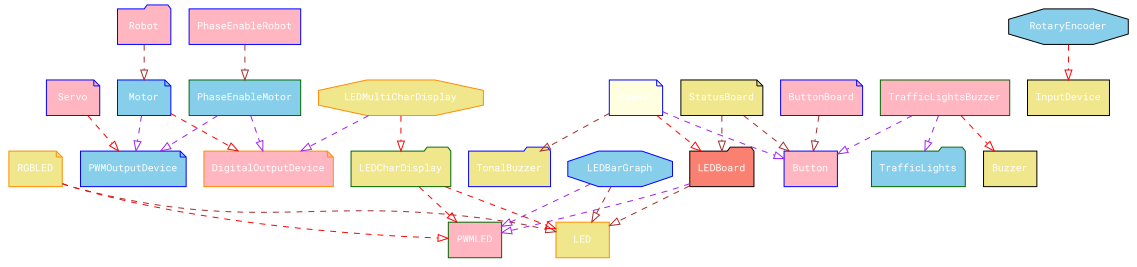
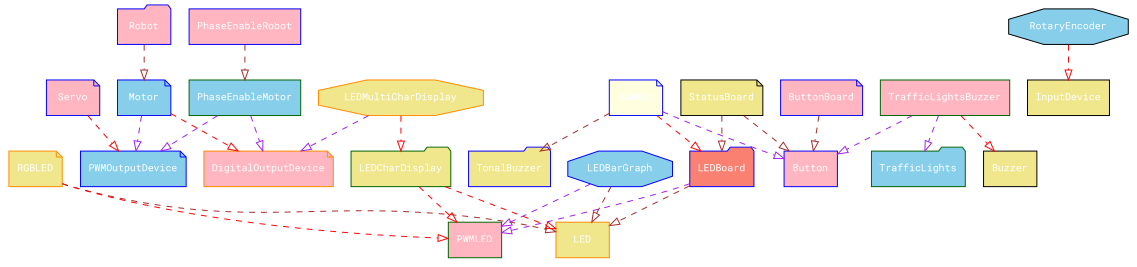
  digraph {
    rankdir=TB
    fontname="Roboto Mono"
    node [color=blue fontcolor="#ffffff" fontname="Roboto Mono" fontsize=10 shape=note style=filled fillcolor=khaki]
    edge [arrowhead=onormal style=dashed color=brown fontname="Roboto Mono"]
    RGBLED [color=darkorange]
    LED [color=darkorange shape=box]
    PWMLED [color=darkgreen shape=box fillcolor=lightpink]
-   LEDBoard [color=black shape=folder fillcolor=salmon]
+   LEDBoard [shape=folder fillcolor=salmon]
    LEDBarGraph [shape=octagon fillcolor=skyblue]
    LEDCharDisplay [color=darkgreen shape=folder]
    LEDMultiCharDisplay [color=darkorange shape=octagon]
    DigitalOutputDevice [color=darkorange fillcolor=lightpink]
    ButtonBoard [fillcolor=lightpink]
    Button [shape=box fillcolor=lightpink]
    TrafficLightsBuzzer [color=darkgreen shape=box fillcolor=lightpink]
    TrafficLights [color=darkgreen shape=folder fillcolor=skyblue]
    Buzzer [color=black shape=box]
    StatusBoard [color=black]
    JamHat [fillcolor=lightyellow]
    TonalBuzzer [shape=folder]
    Robot [shape=folder fillcolor=lightpink]
    Motor [fillcolor=skyblue]
    PWMOutputDevice [fillcolor=skyblue]
    PhaseEnableRobot [shape=box fillcolor=lightpink]
    PhaseEnableMotor [color=darkgreen shape=box fillcolor=skyblue]
    Servo [fillcolor=lightpink]
    RotaryEncoder [color=black shape=octagon fillcolor=skyblue]
    InputDevice [color=black shape=box]
    RGBLED -> LED
    RGBLED -> PWMLED [color=red]
    LEDBoard -> LED
    LEDBoard -> PWMLED [color=purple]
    LEDBarGraph -> LED
    LEDBarGraph -> PWMLED [color=purple]
    LEDCharDisplay -> LED [color=red]
    LEDCharDisplay -> PWMLED [color=red]
    LEDMultiCharDisplay -> LEDCharDisplay [color=red]
    LEDMultiCharDisplay -> DigitalOutputDevice [color=purple]
    ButtonBoard -> Button
    TrafficLightsBuzzer -> Button [color=purple]
    TrafficLightsBuzzer -> TrafficLights [color=purple]
    TrafficLightsBuzzer -> Buzzer [color=red]
    StatusBoard -> LEDBoard
    StatusBoard -> Button
    JamHat -> LEDBoard [color=red]
    JamHat -> Button [color=purple]
    JamHat -> TonalBuzzer
    Robot -> Motor
    Motor -> DigitalOutputDevice [color=red]
    Motor -> PWMOutputDevice [color=purple]
    PhaseEnableRobot -> PhaseEnableMotor
    PhaseEnableMotor -> DigitalOutputDevice [color=purple]
    PhaseEnableMotor -> PWMOutputDevice [color=purple]
    Servo -> PWMOutputDevice [color=red]
    RotaryEncoder -> InputDevice [color=red]
  }
